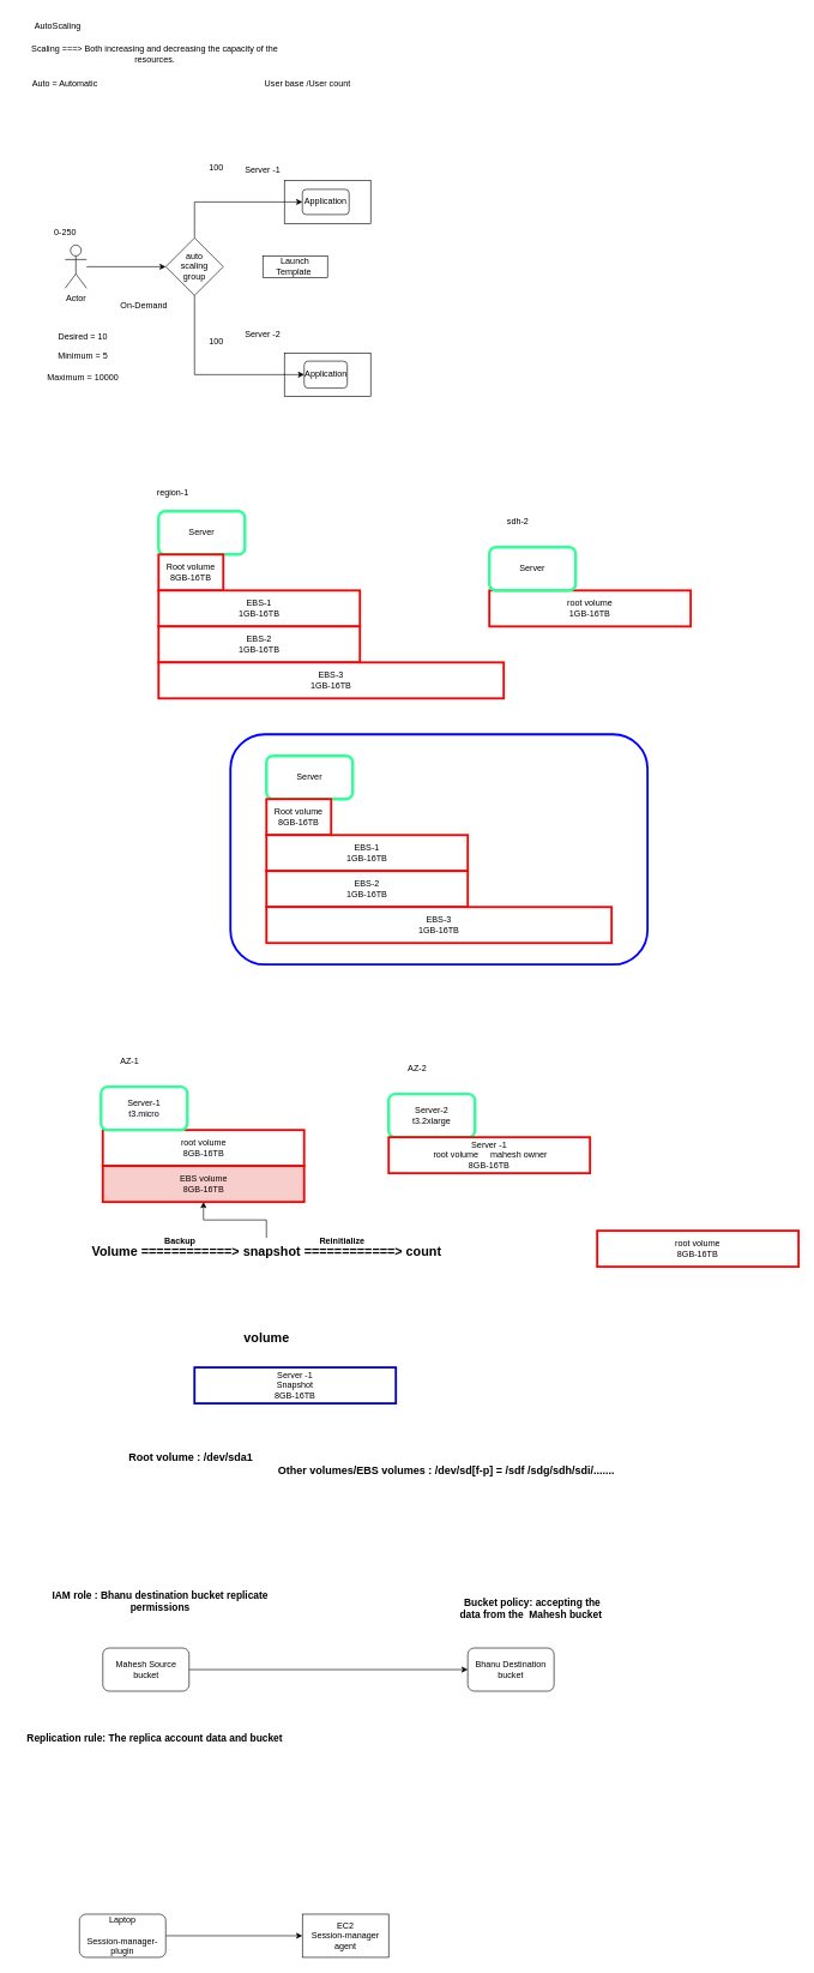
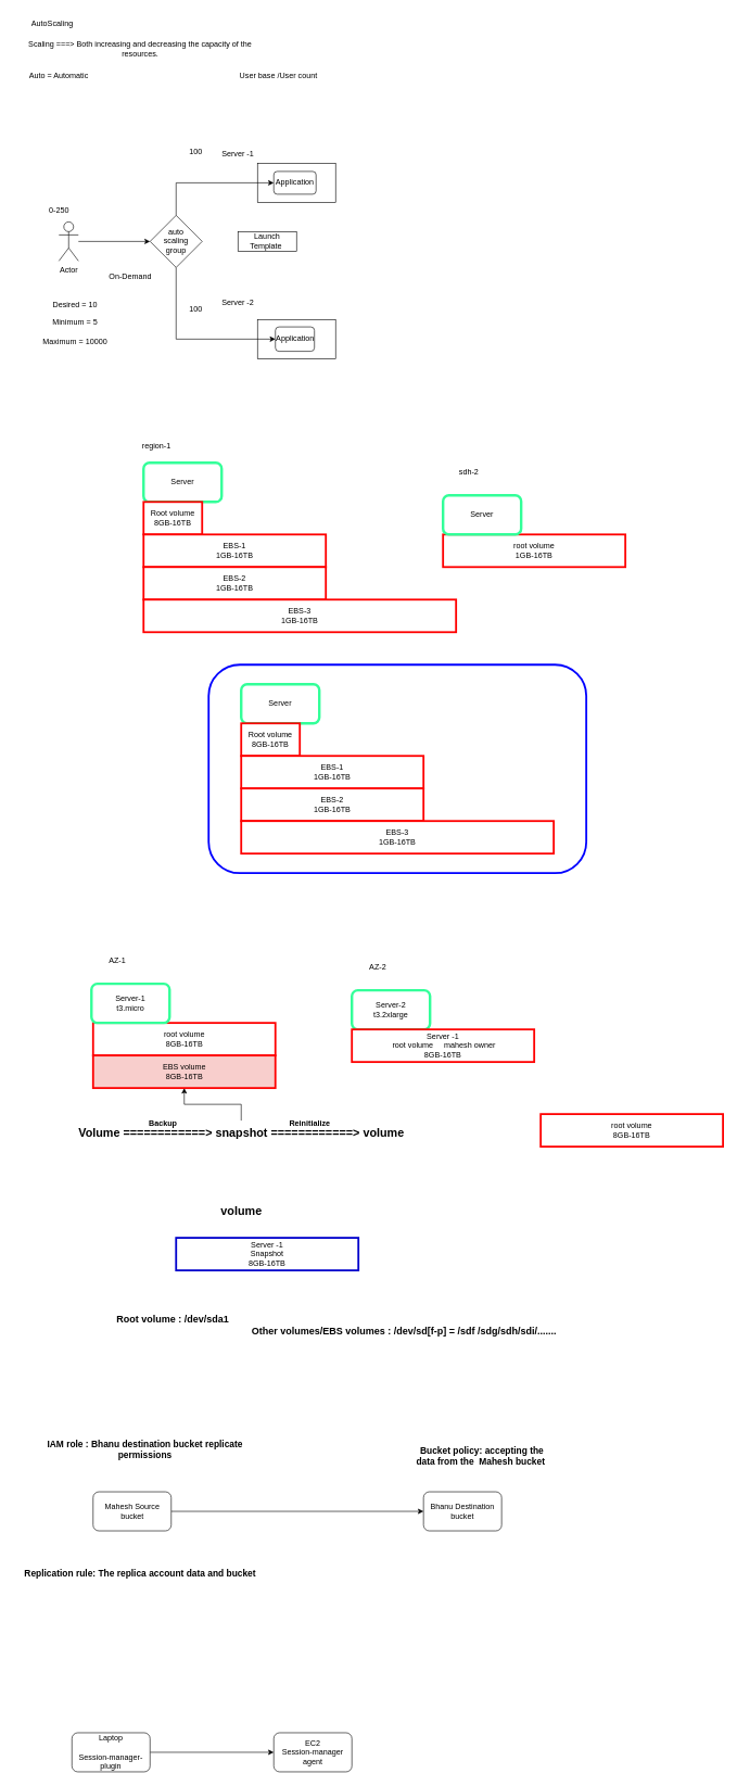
  <mxCell id="0" />
  <mxCell id="1" parent="0" />
  <mxCell id="2" value="AutoScaling" style="text;html=1;align=center;verticalAlign=middle;whiteSpace=wrap;rounded=0;" parent="1" vertex="1"><mxGeometry x="50" y="20" width="60" height="30" as="geometry" /></mxCell>
  <mxCell id="3" value="Scaling ===&amp;gt; Both increasing and decreasing the capacity of the resources." style="text;html=1;align=center;verticalAlign=middle;whiteSpace=wrap;rounded=0;" parent="1" vertex="1"><mxGeometry x="40" y="60" width="350" height="30" as="geometry" /></mxCell>
  <mxCell id="4" value="Auto = Automatic" style="text;html=1;align=center;verticalAlign=middle;whiteSpace=wrap;rounded=0;" parent="1" vertex="1"><mxGeometry x="30" y="100" width="120" height="30" as="geometry" /></mxCell>
  <mxCell id="5" value="User base /User count" style="text;html=1;align=center;verticalAlign=middle;whiteSpace=wrap;rounded=0;" parent="1" vertex="1"><mxGeometry x="365" y="100" width="125" height="30" as="geometry" /></mxCell>
  <mxCell id="6" value="" style="rounded=0;whiteSpace=wrap;html=1;" parent="1" vertex="1"><mxGeometry x="395" y="250" width="120" height="60" as="geometry" /></mxCell>
  <mxCell id="7" style="edgeStyle=orthogonalEdgeStyle;rounded=0;orthogonalLoop=1;jettySize=auto;html=1;entryX=0;entryY=0.5;entryDx=0;entryDy=0;" parent="1" source="9" target="10" edge="1"><mxGeometry relative="1" as="geometry"><Array as="points"><mxPoint x="270" y="280" /></Array></mxGeometry></mxCell>
  <mxCell id="8" style="edgeStyle=orthogonalEdgeStyle;rounded=0;orthogonalLoop=1;jettySize=auto;html=1;entryX=0;entryY=0.5;entryDx=0;entryDy=0;" parent="1" source="9" target="17" edge="1"><mxGeometry relative="1" as="geometry"><Array as="points"><mxPoint x="270" y="520" /></Array></mxGeometry></mxCell>
  <mxCell id="9" value="auto&lt;br&gt;scaling&lt;br&gt;group" style="rhombus;whiteSpace=wrap;html=1;" parent="1" vertex="1"><mxGeometry x="230" y="330" width="80" height="80" as="geometry" /></mxCell>
  <mxCell id="10" value="Application" style="rounded=1;whiteSpace=wrap;html=1;" parent="1" vertex="1"><mxGeometry x="420" y="262.5" width="65" height="35" as="geometry" /></mxCell>
  <mxCell id="11" style="edgeStyle=orthogonalEdgeStyle;rounded=0;orthogonalLoop=1;jettySize=auto;html=1;entryX=0;entryY=0.5;entryDx=0;entryDy=0;" parent="1" source="12" target="9" edge="1"><mxGeometry relative="1" as="geometry" /></mxCell>
  <mxCell id="12" value="Actor" style="shape=umlActor;verticalLabelPosition=bottom;verticalAlign=top;html=1;outlineConnect=0;" parent="1" vertex="1"><mxGeometry x="90" y="340" width="30" height="60" as="geometry" /></mxCell>
  <mxCell id="13" value="Server -1" style="text;html=1;align=center;verticalAlign=middle;whiteSpace=wrap;rounded=0;" parent="1" vertex="1"><mxGeometry x="335" y="220" width="60" height="30" as="geometry" /></mxCell>
  <mxCell id="14" value="0-250" style="text;html=1;align=center;verticalAlign=middle;resizable=0;points=[];autosize=1;strokeColor=none;fillColor=none;" parent="1" vertex="1"><mxGeometry x="65" y="308" width="50" height="30" as="geometry" /></mxCell>
  <mxCell id="15" value="100" style="text;html=1;align=center;verticalAlign=middle;resizable=0;points=[];autosize=1;strokeColor=none;fillColor=none;" parent="1" vertex="1"><mxGeometry x="280" y="218" width="40" height="30" as="geometry" /></mxCell>
  <mxCell id="16" value="" style="rounded=0;whiteSpace=wrap;html=1;fillColor=none;" parent="1" vertex="1"><mxGeometry x="395" y="490" width="120" height="60" as="geometry" /></mxCell>
  <mxCell id="17" value="Application" style="rounded=1;whiteSpace=wrap;html=1;" parent="1" vertex="1"><mxGeometry x="422.5" y="501.25" width="60" height="37.5" as="geometry" /></mxCell>
  <mxCell id="18" value="Server -2" style="text;html=1;align=center;verticalAlign=middle;whiteSpace=wrap;rounded=0;" parent="1" vertex="1"><mxGeometry x="335" y="450" width="60" height="30" as="geometry" /></mxCell>
  <mxCell id="19" value="Launch Template&amp;nbsp;" style="rounded=0;whiteSpace=wrap;html=1;" parent="1" vertex="1"><mxGeometry x="365" y="355" width="90" height="30" as="geometry" /></mxCell>
  <mxCell id="20" value="100" style="text;html=1;align=center;verticalAlign=middle;resizable=0;points=[];autosize=1;strokeColor=none;fillColor=none;" parent="1" vertex="1"><mxGeometry x="280" y="460" width="40" height="30" as="geometry" /></mxCell>
  <mxCell id="21" value="Desired = 10&lt;br&gt;&lt;br&gt;Minimum = 5&lt;br&gt;&lt;br&gt;Maximum = 10000" style="text;html=1;align=center;verticalAlign=middle;whiteSpace=wrap;rounded=0;" parent="1" vertex="1"><mxGeometry x="60" y="440" width="110" height="110" as="geometry" /></mxCell>
  <mxCell id="22" value="On-Demand" style="text;html=1;align=center;verticalAlign=middle;whiteSpace=wrap;rounded=0;" parent="1" vertex="1"><mxGeometry x="160" y="410" width="80" height="30" as="geometry" /></mxCell>
  <mxCell id="23" value="Server" style="rounded=1;whiteSpace=wrap;html=1;strokeColor=#33FF99;strokeWidth=4;" parent="1" vertex="1"><mxGeometry x="220" y="710" width="120" height="60" as="geometry" /></mxCell>
  <mxCell id="24" value="Root volume&lt;br&gt;8GB-16TB" style="rounded=0;whiteSpace=wrap;html=1;strokeColor=#FF0000;strokeWidth=3;" parent="1" vertex="1"><mxGeometry x="220" y="770" width="90" height="50" as="geometry" /></mxCell>
  <mxCell id="25" value="EBS-1&lt;br&gt;1GB-16TB" style="rounded=0;whiteSpace=wrap;html=1;strokeColor=#FF0000;strokeWidth=3;" parent="1" vertex="1"><mxGeometry x="220" y="820" width="280" height="50" as="geometry" /></mxCell>
  <mxCell id="26" value="EBS-2&lt;br&gt;1GB-16TB" style="rounded=0;whiteSpace=wrap;html=1;strokeColor=#FF0000;strokeWidth=3;" parent="1" vertex="1"><mxGeometry x="220" y="870" width="280" height="50" as="geometry" /></mxCell>
  <mxCell id="27" value="EBS-3&lt;br&gt;1GB-16TB" style="rounded=0;whiteSpace=wrap;html=1;strokeColor=#FF0000;strokeWidth=3;" parent="1" vertex="1"><mxGeometry x="220" y="920" width="480" height="50" as="geometry" /></mxCell>
  <mxCell id="28" value="Server" style="rounded=1;whiteSpace=wrap;html=1;strokeColor=#33FF99;strokeWidth=4;" parent="1" vertex="1"><mxGeometry x="370" y="1050" width="120" height="60" as="geometry" /></mxCell>
  <mxCell id="29" value="Root volume&lt;br&gt;8GB-16TB" style="rounded=0;whiteSpace=wrap;html=1;strokeColor=#FF0000;strokeWidth=3;" parent="1" vertex="1"><mxGeometry x="370" y="1110" width="90" height="50" as="geometry" /></mxCell>
  <mxCell id="30" value="EBS-1&lt;br&gt;1GB-16TB" style="rounded=0;whiteSpace=wrap;html=1;strokeColor=#FF0000;strokeWidth=3;" parent="1" vertex="1"><mxGeometry x="370" y="1160" width="280" height="50" as="geometry" /></mxCell>
  <mxCell id="31" value="EBS-2&lt;br&gt;1GB-16TB" style="rounded=0;whiteSpace=wrap;html=1;strokeColor=#FF0000;strokeWidth=3;" parent="1" vertex="1"><mxGeometry x="370" y="1210" width="280" height="50" as="geometry" /></mxCell>
  <mxCell id="32" value="EBS-3&lt;br&gt;1GB-16TB" style="rounded=0;whiteSpace=wrap;html=1;strokeColor=#FF0000;strokeWidth=3;" parent="1" vertex="1"><mxGeometry x="370" y="1260" width="480" height="50" as="geometry" /></mxCell>
  <mxCell id="33" value="" style="rounded=1;whiteSpace=wrap;html=1;fillColor=none;strokeColor=#0000FF;strokeWidth=3;" parent="1" vertex="1"><mxGeometry x="320" y="1020" width="580" height="320" as="geometry" /></mxCell>
  <mxCell id="34" value="root volume&lt;br&gt;1GB-16TB" style="rounded=0;whiteSpace=wrap;html=1;strokeColor=#FF0000;strokeWidth=3;" parent="1" vertex="1"><mxGeometry x="680" y="820" width="280" height="50" as="geometry" /></mxCell>
  <mxCell id="35" value="Server" style="rounded=1;whiteSpace=wrap;html=1;strokeColor=#33FF99;strokeWidth=4;" parent="1" vertex="1"><mxGeometry x="680" y="760" width="120" height="60" as="geometry" /></mxCell>
  <mxCell id="36" value="region-1" style="text;html=1;align=center;verticalAlign=middle;whiteSpace=wrap;rounded=0;" parent="1" vertex="1"><mxGeometry x="210" y="670" width="60" height="30" as="geometry" /></mxCell>
  <mxCell id="37" value="sdh-2" style="text;html=1;align=center;verticalAlign=middle;whiteSpace=wrap;rounded=0;" parent="1" vertex="1"><mxGeometry x="690" y="710" width="60" height="30" as="geometry" /></mxCell>
  <mxCell id="38" value="root volume&lt;br&gt;8GB-16TB" style="rounded=0;whiteSpace=wrap;html=1;strokeColor=#FF0000;strokeWidth=3;" parent="1" vertex="1"><mxGeometry x="142.5" y="1570" width="280" height="50" as="geometry" /></mxCell>
  <mxCell id="39" value="Server-1&lt;br&gt;t3.micro" style="rounded=1;whiteSpace=wrap;html=1;strokeColor=#33FF99;strokeWidth=4;" parent="1" vertex="1"><mxGeometry x="140" y="1510" width="120" height="60" as="geometry" /></mxCell>
  <mxCell id="40" value="AZ-1" style="text;html=1;align=center;verticalAlign=middle;whiteSpace=wrap;rounded=0;" parent="1" vertex="1"><mxGeometry x="150" y="1460" width="60" height="30" as="geometry" /></mxCell>
  <mxCell id="41" value="root volume&lt;br&gt;8GB-16TB" style="rounded=0;whiteSpace=wrap;html=1;strokeColor=#FF0000;strokeWidth=3;" parent="1" vertex="1"><mxGeometry x="830" y="1710" width="280" height="50" as="geometry" /></mxCell>
  <mxCell id="42" value="Server-2&lt;br&gt;t3.2xlarge" style="rounded=1;whiteSpace=wrap;html=1;strokeColor=#33FF99;strokeWidth=4;" parent="1" vertex="1"><mxGeometry x="540" y="1520" width="120" height="60" as="geometry" /></mxCell>
  <mxCell id="43" value="AZ-2" style="text;html=1;align=center;verticalAlign=middle;whiteSpace=wrap;rounded=0;" parent="1" vertex="1"><mxGeometry x="550" y="1470" width="60" height="30" as="geometry" /></mxCell>
  <mxCell id="44" value="Server -1 &lt;br&gt;Snapshot&lt;br&gt;8GB-16TB" style="rounded=0;whiteSpace=wrap;html=1;strokeColor=#0000CC;strokeWidth=3;" parent="1" vertex="1"><mxGeometry x="270" y="1900" width="280" height="50" as="geometry" /></mxCell>
  <mxCell id="45" value="" style="edgeStyle=orthogonalEdgeStyle;rounded=0;orthogonalLoop=1;jettySize=auto;html=1;" parent="1" source="46" target="53" edge="1"><mxGeometry relative="1" as="geometry" /></mxCell>
- <mxCell id="46" value="&lt;b&gt;&lt;font style=&quot;font-size: 18px;&quot;&gt;Volume ============&amp;gt; snapshot ============&amp;gt; count&lt;/font&gt;&lt;/b&gt;" style="text;html=1;align=center;verticalAlign=middle;resizable=0;points=[];autosize=1;strokeColor=none;fillColor=none;" parent="1" vertex="1"><mxGeometry x="110" y="1720" width="520" height="40" as="geometry" /></mxCell>
+ <mxCell id="46" value="&lt;b&gt;&lt;font style=&quot;font-size: 18px;&quot;&gt;Volume ============&amp;gt; snapshot ============&amp;gt; volume&lt;/font&gt;&lt;/b&gt;" style="text;html=1;align=center;verticalAlign=middle;resizable=0;points=[];autosize=1;strokeColor=none;fillColor=none;" parent="1" vertex="1"><mxGeometry x="110" y="1720" width="520" height="40" as="geometry" /></mxCell>
  <mxCell id="47" value="&lt;b&gt;Backup&lt;/b&gt;" style="text;html=1;align=center;verticalAlign=middle;whiteSpace=wrap;rounded=0;" parent="1" vertex="1"><mxGeometry x="220" y="1710" width="60" height="30" as="geometry" /></mxCell>
  <mxCell id="48" value="&lt;b&gt;Reinitialize&lt;/b&gt;" style="text;html=1;align=center;verticalAlign=middle;resizable=0;points=[];autosize=1;strokeColor=none;fillColor=none;" parent="1" vertex="1"><mxGeometry x="430" y="1710" width="90" height="30" as="geometry" /></mxCell>
  <mxCell id="49" value="&lt;b&gt;&lt;font style=&quot;font-size: 18px;&quot;&gt;volume&lt;/font&gt;&lt;/b&gt;" style="text;html=1;align=center;verticalAlign=middle;resizable=0;points=[];autosize=1;strokeColor=none;fillColor=none;" parent="1" vertex="1"><mxGeometry x="325" y="1840" width="90" height="40" as="geometry" /></mxCell>
  <mxCell id="50" value="Server -1 &lt;br&gt;&amp;nbsp;root volume&amp;nbsp; &amp;nbsp; &amp;nbsp;mahesh owner&lt;br&gt;8GB-16TB" style="rounded=0;whiteSpace=wrap;html=1;strokeColor=#FF0000;strokeWidth=3;" parent="1" vertex="1"><mxGeometry x="540" y="1580" width="280" height="50" as="geometry" /></mxCell>
  <mxCell id="51" value="&lt;b&gt;&lt;font style=&quot;font-size: 15px;&quot;&gt;Root volume : /dev/sda1&lt;/font&gt;&lt;/b&gt;" style="text;html=1;align=center;verticalAlign=middle;whiteSpace=wrap;rounded=0;" parent="1" vertex="1"><mxGeometry x="170" y="2010" width="190" height="30" as="geometry" /></mxCell>
  <mxCell id="52" value="&lt;b&gt;&lt;font style=&quot;font-size: 15px;&quot;&gt;Other volumes/EBS volumes : /dev/sd[f-p] = /sdf /sdg/sdh/sdi/.......&lt;/font&gt;&lt;/b&gt;" style="text;html=1;align=center;verticalAlign=middle;resizable=0;points=[];autosize=1;strokeColor=none;fillColor=none;" parent="1" vertex="1"><mxGeometry x="375" y="2028" width="490" height="30" as="geometry" /></mxCell>
  <mxCell id="53" value="EBS volume&lt;br&gt;8GB-16TB" style="rounded=0;whiteSpace=wrap;html=1;strokeColor=#FF0000;strokeWidth=3;fillColor=#f8cecc;" parent="1" vertex="1"><mxGeometry x="142.5" y="1620" width="280" height="50" as="geometry" /></mxCell>
  <mxCell id="54" style="edgeStyle=orthogonalEdgeStyle;rounded=0;orthogonalLoop=1;jettySize=auto;html=1;" parent="1" source="55" target="56" edge="1"><mxGeometry relative="1" as="geometry" /></mxCell>
  <mxCell id="55" value="Mahesh Source bucket" style="rounded=1;whiteSpace=wrap;html=1;" parent="1" vertex="1"><mxGeometry x="142.5" y="2290" width="120" height="60" as="geometry" /></mxCell>
  <mxCell id="56" value="Bhanu Destination bucket" style="rounded=1;whiteSpace=wrap;html=1;" parent="1" vertex="1"><mxGeometry x="650" y="2290" width="120" height="60" as="geometry" /></mxCell>
  <mxCell id="57" value="&lt;b&gt;&lt;font style=&quot;font-size: 14px;&quot;&gt;Replication rule: The replica account data and bucket&lt;/font&gt;&lt;/b&gt;" style="text;html=1;align=center;verticalAlign=middle;whiteSpace=wrap;rounded=0;" parent="1" vertex="1"><mxGeometry x="20" y="2400" width="390" height="30" as="geometry" /></mxCell>
  <mxCell id="58" value="&lt;b&gt;&lt;font style=&quot;font-size: 14px;&quot;&gt;IAM role : Bhanu destination bucket replicate permissions&lt;/font&gt;&lt;/b&gt;" style="text;html=1;align=center;verticalAlign=middle;whiteSpace=wrap;rounded=0;" parent="1" vertex="1"><mxGeometry x="40" y="2210" width="365" height="30" as="geometry" /></mxCell>
  <mxCell id="59" value="&lt;b&gt;&lt;font style=&quot;font-size: 14px;&quot;&gt;Bucket policy: accepting the data from the&amp;nbsp; Mahesh bucket&amp;nbsp;&lt;/font&gt;&lt;/b&gt;" style="text;html=1;align=center;verticalAlign=middle;whiteSpace=wrap;rounded=0;" parent="1" vertex="1"><mxGeometry x="630" y="2220" width="220" height="30" as="geometry" /></mxCell>
- <mxCell id="60" value="EC2&lt;br&gt;Session-manager agent" style="whiteSpace=wrap;html=1;rounded=0;" parent="1" vertex="1"><mxGeometry x="420" y="2660" width="120" height="60" as="geometry" /></mxCell>
+ <mxCell id="60" value="EC2&lt;br&gt;Session-manager agent" style="rounded=1;whiteSpace=wrap;html=1;" parent="1" vertex="1"><mxGeometry x="420" y="2660" width="120" height="60" as="geometry" /></mxCell>
  <mxCell id="61" style="edgeStyle=orthogonalEdgeStyle;rounded=0;orthogonalLoop=1;jettySize=auto;html=1;" parent="1" source="62" target="60" edge="1"><mxGeometry relative="1" as="geometry" /></mxCell>
  <mxCell id="62" value="Laptop&lt;br&gt;&lt;br&gt;Session-manager-plugin" style="rounded=1;whiteSpace=wrap;html=1;" parent="1" vertex="1"><mxGeometry x="110" y="2660" width="120" height="60" as="geometry" /></mxCell>
